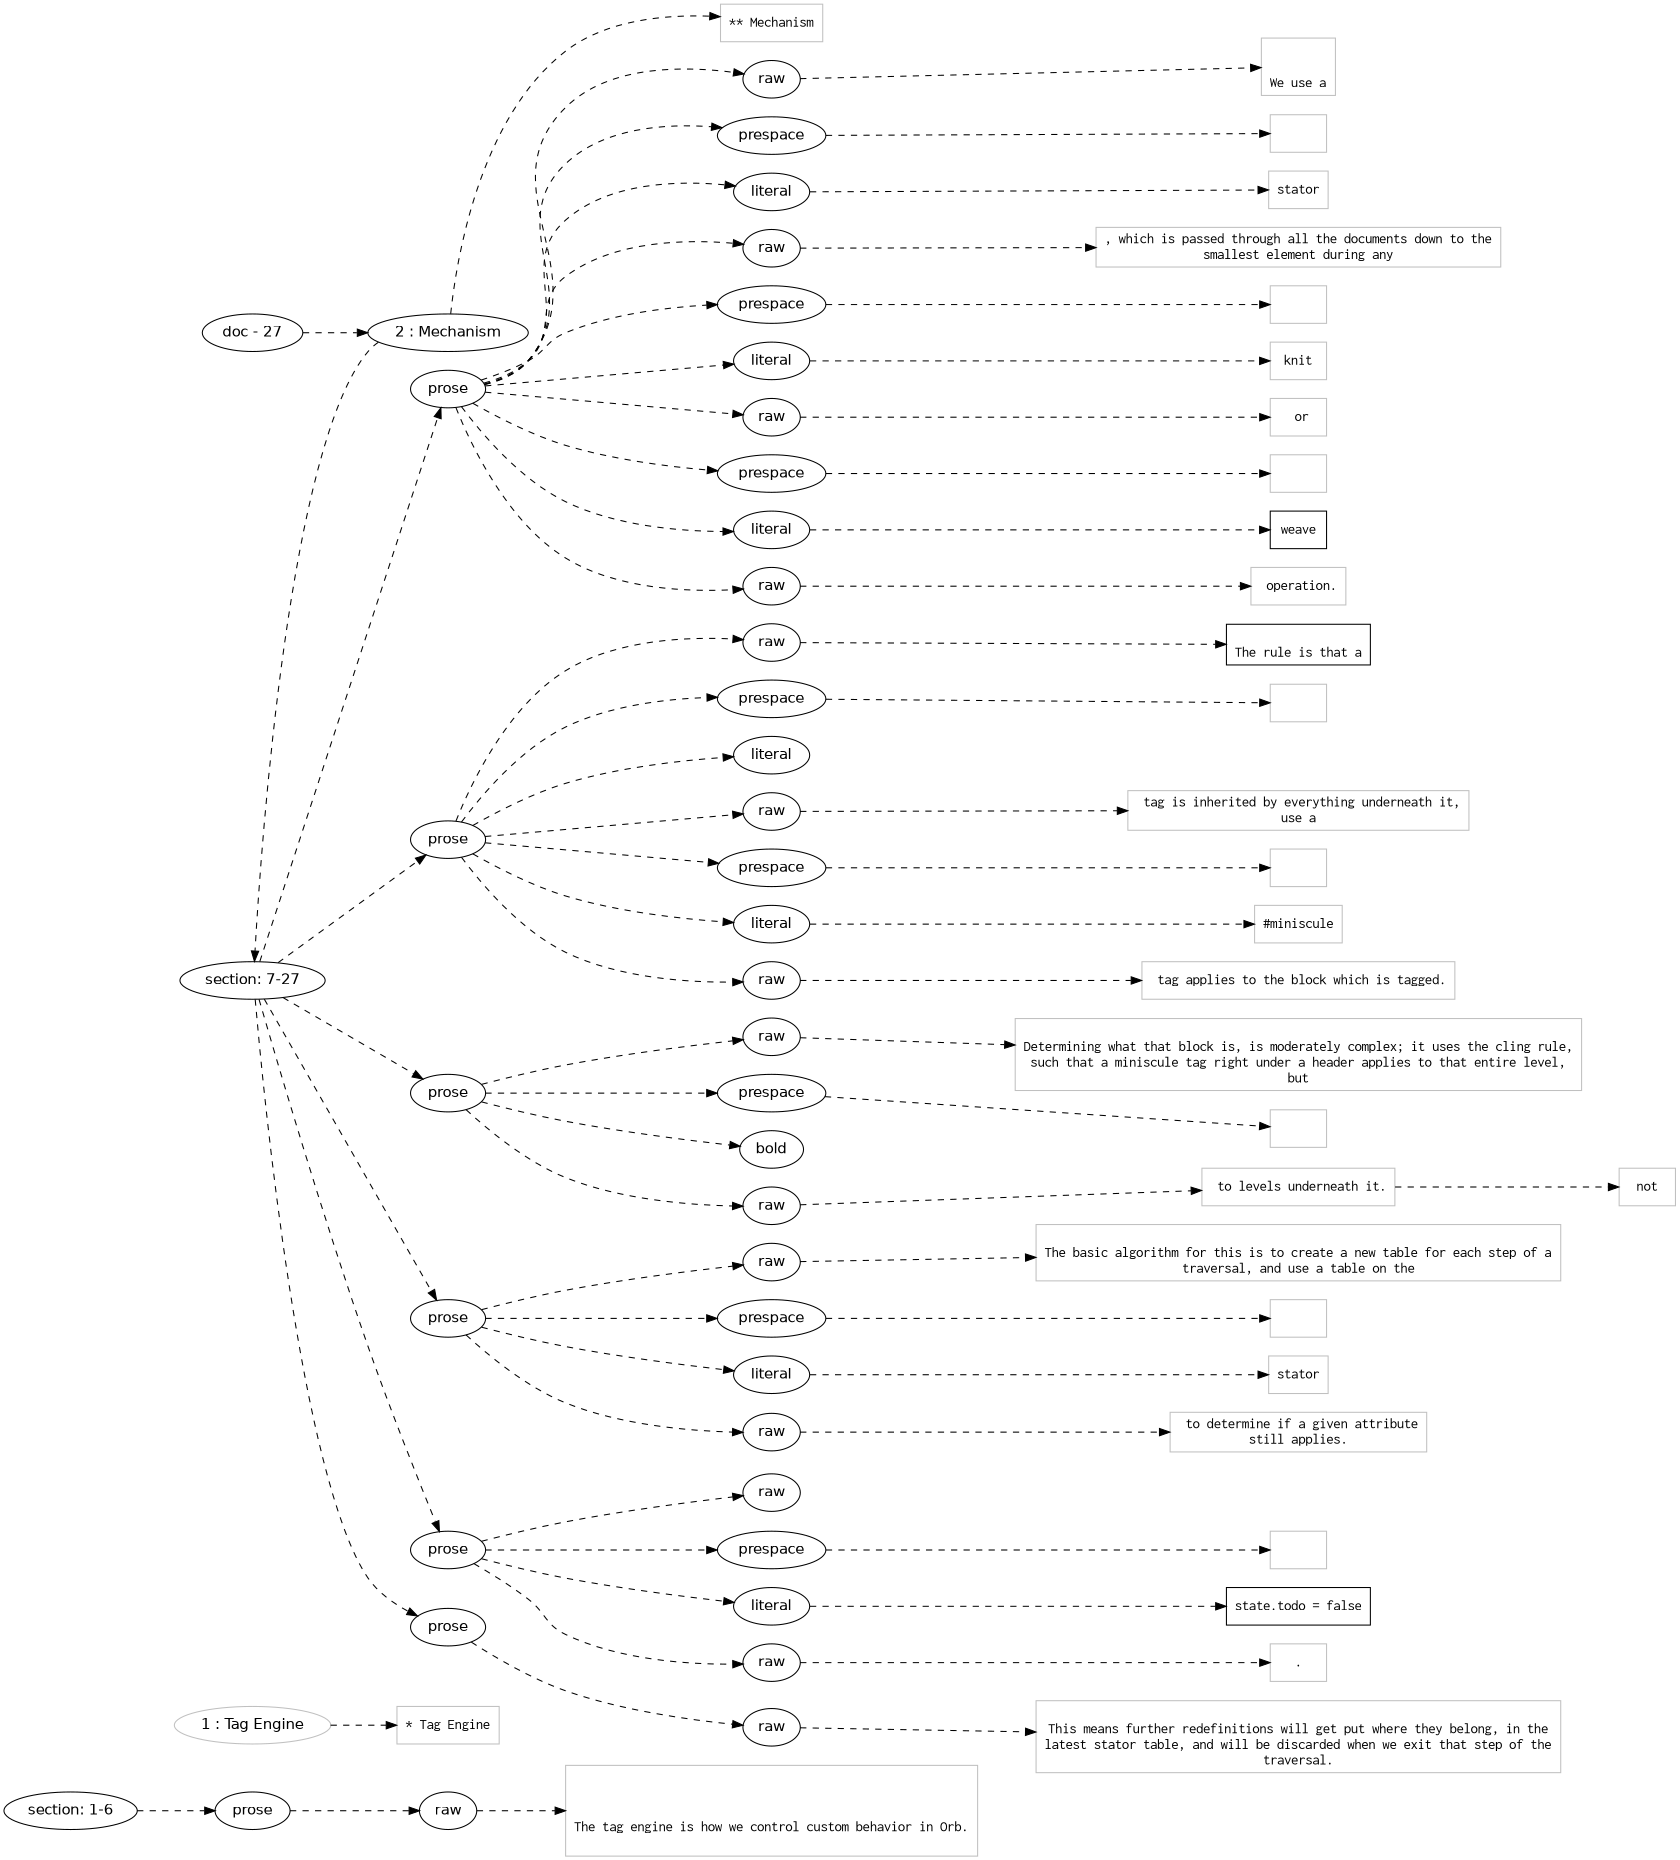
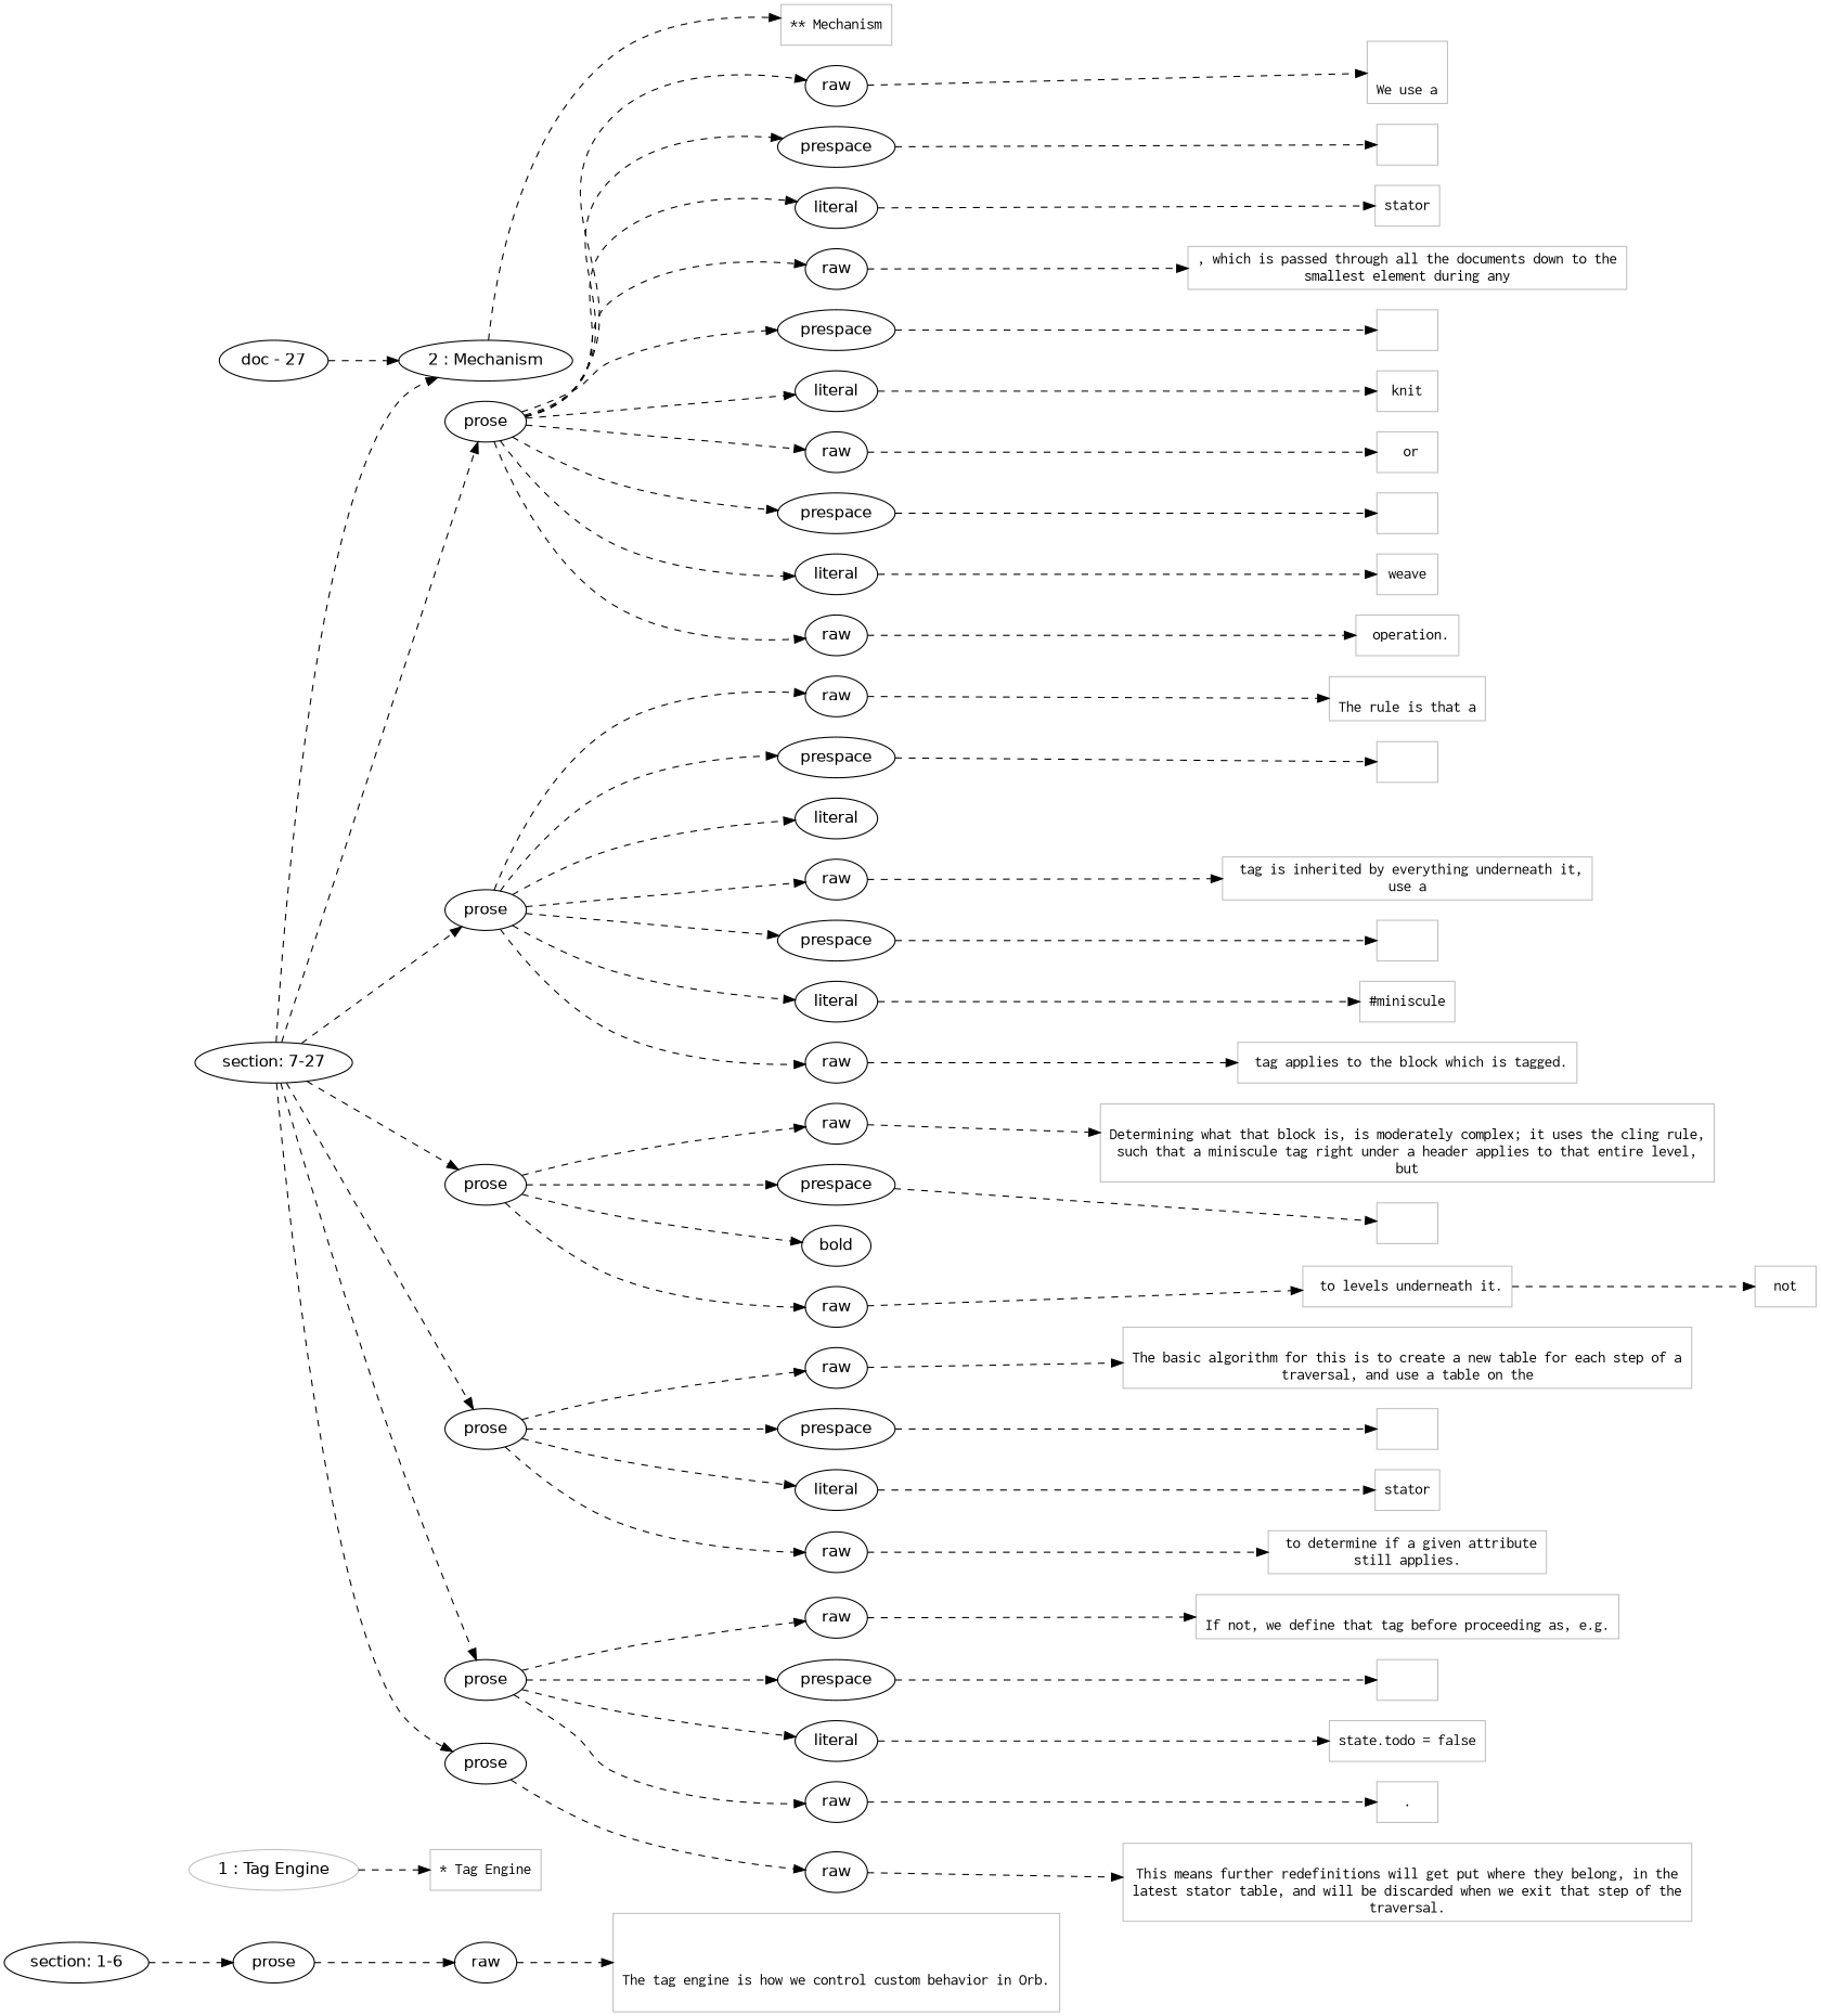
  digraph {
    rankdir=LR
    node [fontname=Helvetica]
    edge [style=dashed]
    n1 [label="section: 1-6"]
    n2 [color=Gray label="1 : Tag Engine"]
    n3 [label=prose]
    n4 [label="section: 7-27"]
    n5 [label=raw]
    n6 [label="2 : Mechanism"]
    n7 [label=prose]
    n8 [label=prose]
    n9 [label=prose]
    n10 [label=prose]
    n11 [label=prose]
    n12 [label=prose]
    n13 [label=raw]
    n14 [label=prespace]
    n15 [label=literal]
    n16 [label=raw]
    n17 [label=prespace]
    n18 [label=literal]
    n19 [label=raw]
    n20 [label=prespace]
    n21 [label=literal]
    n22 [label=raw]
    n23 [label=raw]
    n24 [label=prespace]
    n25 [label=literal]
    n26 [label=raw]
    n27 [label=prespace]
    n28 [label=literal]
    n29 [label=raw]
    n30 [label=raw]
    n31 [label=prespace]
    n32 [label=bold]
    n33 [label=raw]
    n34 [label=raw]
    n35 [label=prespace]
    n36 [label=literal]
    n37 [label=raw]
    n38 [label=raw]
    n39 [label=prespace]
    n40 [label=literal]
    n41 [label=raw]
    n42 [label=raw]
    n43 [color=Gray fontname=Inconsolata label="* Tag Engine" shape=rectangle]
    n44 [color=Gray fontname=Inconsolata label="\n\n\nThe tag engine is how we control custom behavior in Orb.\n\n" shape=rectangle]
    n45 [color=Gray fontname=Inconsolata label="** Mechanism" shape=rectangle]
    n46 [color=Gray fontname=Inconsolata label="\n\nWe use a" shape=rectangle]
    n47 [color=Gray fontname=Inconsolata label=" " shape=rectangle]
    n48 [color=Gray fontname=Inconsolata label=stator shape=rectangle]
    n49 [color=Gray fontname=Inconsolata label=", which is passed through all the documents down to the\nsmallest element during any" shape=rectangle]
    n50 [color=Gray fontname=Inconsolata label=" " shape=rectangle]
    n51 [color=Gray fontname=Inconsolata label=knit shape=rectangle]
    n52 [color=Gray fontname=Inconsolata label=" or" shape=rectangle]
    n53 [color=Gray fontname=Inconsolata label=" " shape=rectangle]
-   n54 [color=black fontname=Inconsolata label=weave shape=rectangle]
+   n54 [color=Gray fontname=Inconsolata label=weave shape=rectangle]
    n55 [color=Gray fontname=Inconsolata label=" operation.\n" shape=rectangle]
-   n56 [color=black fontname=Inconsolata label="\nThe rule is that a" shape=rectangle]
+   n56 [color=Gray fontname=Inconsolata label="\nThe rule is that a" shape=rectangle]
    n57 [color=Gray fontname=Inconsolata label=" " shape=rectangle]
    n58 [color=Gray fontname=Inconsolata label=" tag is inherited by everything underneath it,\nuse a" shape=rectangle]
    n59 [color=Gray fontname=Inconsolata label=" " shape=rectangle]
    n60 [color=Gray fontname=Inconsolata label="#miniscule" shape=rectangle]
    n61 [color=Gray fontname=Inconsolata label=" tag applies to the block which is tagged.\n" shape=rectangle]
    n62 [color=Gray fontname=Inconsolata label="\nDetermining what that block is, is moderately complex; it uses the cling rule,\nsuch that a miniscule tag right under a header applies to that entire level,\nbut" shape=rectangle]
    n63 [color=Gray fontname=Inconsolata label=" " shape=rectangle]
    n64 [color=Gray fontname=Inconsolata label=" to levels underneath it.\n" shape=rectangle]
    n65 [color=Gray fontname=Inconsolata label="\nThe basic algorithm for this is to create a new table for each step of a\ntraversal, and use a table on the" shape=rectangle]
    n66 [color=Gray fontname=Inconsolata label=" " shape=rectangle]
    n67 [color=Gray fontname=Inconsolata label=stator shape=rectangle]
    n68 [color=Gray fontname=Inconsolata label=" to determine if a given attribute\nstill applies.\n" shape=rectangle]
+   n69 [color=Gray fontname=Inconsolata label="\nIf not, we define that tag before proceeding as, e.g." shape=rectangle]
    n70 [color=Gray fontname=Inconsolata label=" " shape=rectangle]
-   n71 [color=black fontname=Inconsolata label="state.todo = false" shape=rectangle]
+   n71 [color=Gray fontname=Inconsolata label="state.todo = false" shape=rectangle]
    n72 [color=Gray fontname=Inconsolata label=".\n" shape=rectangle]
    n73 [color=Gray fontname=Inconsolata label="\nThis means further redefinitions will get put where they belong, in the\nlatest stator table, and will be discarded when we exit that step of the\ntraversal." shape=rectangle]
    n74 [label="doc - 27"]
    n75 [color=Gray fontname=Inconsolata label=not shape=rectangle]
    subgraph sub_1 {
      rank=same
      n1
    }
    subgraph sub_2 {
      rank=same
      n2
      n3
      n4
    }
    subgraph sub_3 {
      rank=same
      n5
    }
    subgraph sub_4 {
      rank=same
      n6
      n7
      n8
      n9
      n10
      n11
      n12
    }
    subgraph sub_5 {
      rank=same
      n13
      n14
      n15
      n16
      n17
      n18
      n19
      n20
      n21
      n22
    }
    subgraph sub_6 {
      rank=same
      n23
      n24
      n25
      n26
      n27
      n28
      n29
    }
    subgraph sub_7 {
      rank=same
      n30
      n31
      n32
      n33
    }
    subgraph sub_8 {
      rank=same
      n34
      n35
      n36
      n37
    }
    subgraph sub_9 {
      rank=same
      n38
      n39
      n40
      n41
    }
    subgraph sub_10 {
      rank=same
      n42
    }
    n1 -> n3
    n2 -> n43
    n3 -> n5
-   n6 -> n4
+   n4 -> n6
    n4 -> n7
    n4 -> n8
    n4 -> n9
    n4 -> n10
    n4 -> n11
    n4 -> n12
    n5 -> n44
    n6 -> n45
    n7 -> n13
    n7 -> n14
    n7 -> n15
    n7 -> n16
    n7 -> n17
    n7 -> n18
    n7 -> n19
    n7 -> n20
    n7 -> n21
    n7 -> n22
    n8 -> n23
    n8 -> n24
    n8 -> n25
    n8 -> n26
    n8 -> n27
    n8 -> n28
    n8 -> n29
    n9 -> n30
    n9 -> n31
    n9 -> n32
    n9 -> n33
    n10 -> n34
    n10 -> n35
    n10 -> n36
    n10 -> n37
    n11 -> n38
    n11 -> n39
    n11 -> n40
    n11 -> n41
    n12 -> n42
    n13 -> n46
    n14 -> n47
    n15 -> n48
    n16 -> n49
    n17 -> n50
    n18 -> n51
    n19 -> n52
    n20 -> n53
    n21 -> n54
    n22 -> n55
    n23 -> n56
    n24 -> n57
    n26 -> n58
    n27 -> n59
    n28 -> n60
    n29 -> n61
    n30 -> n62
    n31 -> n63
    n33 -> n64
    n34 -> n65
    n35 -> n66
    n36 -> n67
    n37 -> n68
+   n38 -> n69
    n39 -> n70
    n40 -> n71
    n41 -> n72
    n42 -> n73
    n64 -> n75
    n74 -> n6
  }
